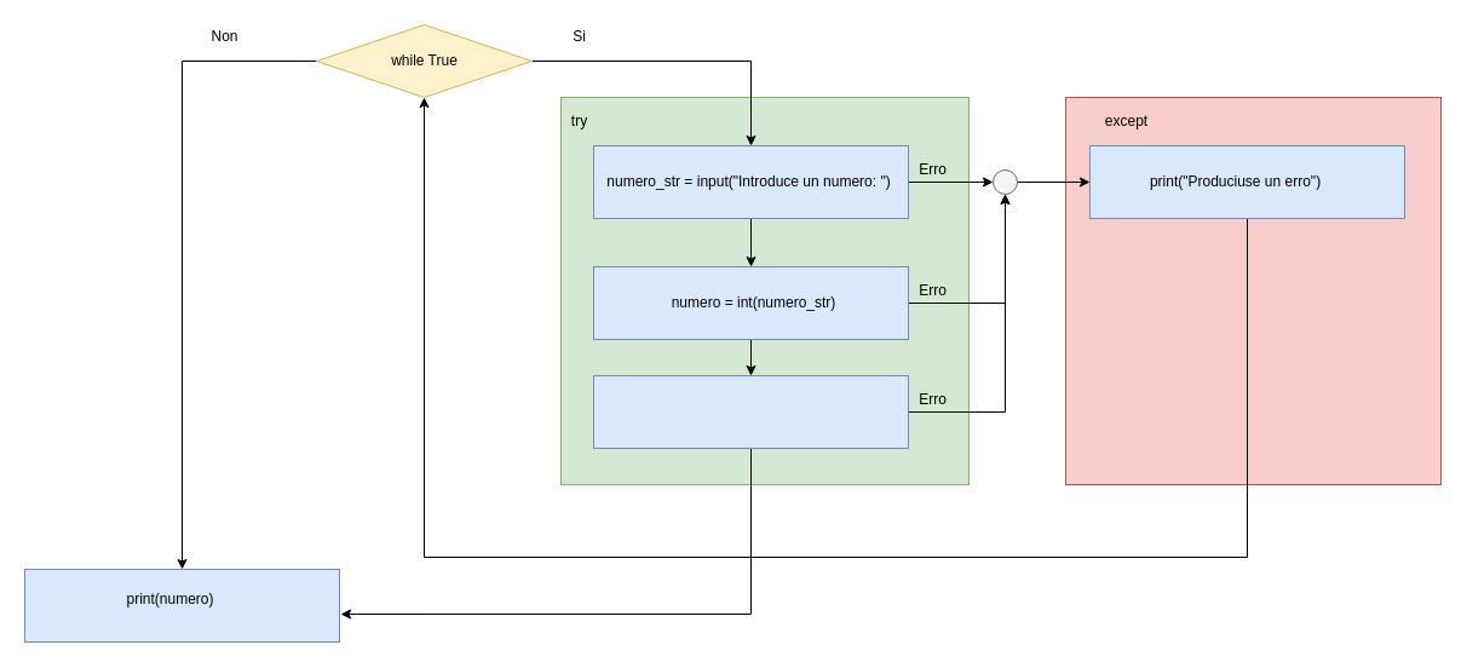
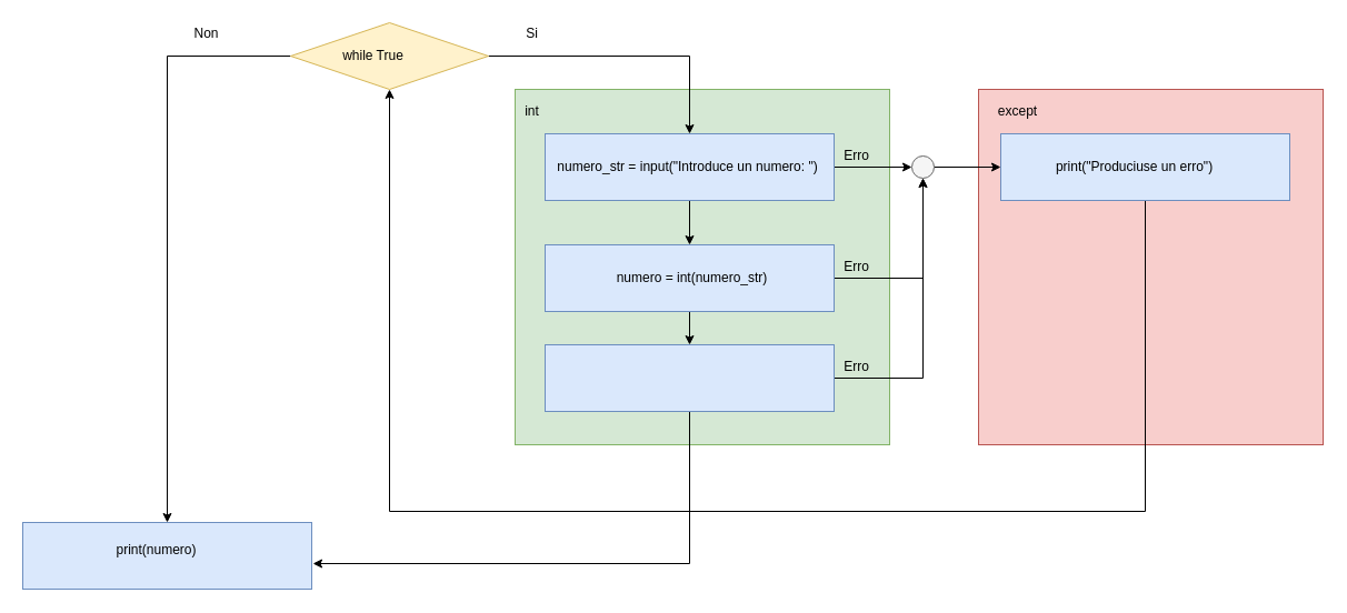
  <mxCell id="0" />
  <mxCell id="1" parent="0" />
  <mxCell id="2" value="" style="rounded=0;whiteSpace=wrap;html=1;fillColor=#dae8fc;strokeColor=#6c8ebf;" vertex="1" parent="1"><mxGeometry x="20" y="470" width="260" height="60" as="geometry" /></mxCell>
  <mxCell id="3" value="" style="rounded=0;whiteSpace=wrap;html=1;fillColor=#d5e8d4;strokeColor=#82b366;" vertex="1" parent="1"><mxGeometry x="463" y="80" width="337" height="320" as="geometry" /></mxCell>
  <mxCell id="4" style="edgeStyle=orthogonalEdgeStyle;rounded=0;orthogonalLoop=1;jettySize=auto;html=1;entryX=0.5;entryY=1;entryDx=0;entryDy=0;" edge="1" parent="1" source="6" target="29"><mxGeometry relative="1" as="geometry" /></mxCell>
  <mxCell id="5" style="edgeStyle=orthogonalEdgeStyle;rounded=0;orthogonalLoop=1;jettySize=auto;html=1;entryX=1.004;entryY=0.617;entryDx=0;entryDy=0;entryPerimeter=0;" edge="1" parent="1" source="6" target="2"><mxGeometry relative="1" as="geometry"><Array as="points"><mxPoint x="620" y="507" /></Array></mxGeometry></mxCell>
  <mxCell id="6" value="" style="rounded=0;whiteSpace=wrap;html=1;fillColor=#dae8fc;strokeColor=#6c8ebf;" vertex="1" parent="1"><mxGeometry x="490" y="310" width="260" height="60" as="geometry" /></mxCell>
  <mxCell id="7" style="edgeStyle=orthogonalEdgeStyle;rounded=0;orthogonalLoop=1;jettySize=auto;html=1;entryX=0.5;entryY=0;entryDx=0;entryDy=0;" edge="1" parent="1" source="9" target="6"><mxGeometry relative="1" as="geometry" /></mxCell>
  <mxCell id="8" style="edgeStyle=orthogonalEdgeStyle;rounded=0;orthogonalLoop=1;jettySize=auto;html=1;entryX=0.5;entryY=1;entryDx=0;entryDy=0;" edge="1" parent="1" source="9" target="29"><mxGeometry relative="1" as="geometry" /></mxCell>
  <mxCell id="9" value="" style="rounded=0;whiteSpace=wrap;html=1;fillColor=#dae8fc;strokeColor=#6c8ebf;" vertex="1" parent="1"><mxGeometry x="490" y="220" width="260" height="60" as="geometry" /></mxCell>
  <mxCell id="10" style="edgeStyle=orthogonalEdgeStyle;rounded=0;orthogonalLoop=1;jettySize=auto;html=1;" edge="1" parent="1" source="12" target="16"><mxGeometry relative="1" as="geometry" /></mxCell>
  <mxCell id="11" style="edgeStyle=orthogonalEdgeStyle;rounded=0;orthogonalLoop=1;jettySize=auto;html=1;" edge="1" parent="1" source="12" target="2"><mxGeometry relative="1" as="geometry"><Array as="points"><mxPoint x="150" y="50" /></Array></mxGeometry></mxCell>
  <mxCell id="12" value="" style="rhombus;whiteSpace=wrap;html=1;fillColor=#fff2cc;strokeColor=#d6b656;" vertex="1" parent="1"><mxGeometry x="261" y="20" width="178" height="60" as="geometry" /></mxCell>
- <mxCell id="13" value="while True" style="text;html=1;resizable=0;autosize=1;align=center;verticalAlign=middle;points=[];fillColor=none;strokeColor=none;rounded=0;" vertex="1" parent="1"><mxGeometry x="315" y="40" width="70" height="20" as="geometry" /></mxCell>
+ <mxCell id="13" value="while True" style="text;html=1;resizable=0;autosize=1;align=center;verticalAlign=middle;points=[];fillColor=none;strokeColor=none;rounded=0;" vertex="1" parent="1"><mxGeometry x="300" y="40" width="70" height="20" as="geometry" /></mxCell>
  <mxCell id="14" style="edgeStyle=orthogonalEdgeStyle;rounded=0;orthogonalLoop=1;jettySize=auto;html=1;" edge="1" parent="1" source="16" target="9"><mxGeometry relative="1" as="geometry" /></mxCell>
  <mxCell id="15" style="edgeStyle=orthogonalEdgeStyle;rounded=0;orthogonalLoop=1;jettySize=auto;html=1;entryX=0;entryY=0.5;entryDx=0;entryDy=0;" edge="1" parent="1" source="16" target="29"><mxGeometry relative="1" as="geometry" /></mxCell>
  <mxCell id="16" value="" style="rounded=0;whiteSpace=wrap;html=1;fillColor=#dae8fc;strokeColor=#6c8ebf;" vertex="1" parent="1"><mxGeometry x="490" y="120" width="260" height="60" as="geometry" /></mxCell>
  <mxCell id="17" value="&lt;div&gt;numero_str = input(&quot;Introduce un numero: &quot;)&lt;/div&gt;" style="text;html=1;resizable=0;autosize=1;align=center;verticalAlign=middle;points=[];fillColor=none;strokeColor=none;rounded=0;" vertex="1" parent="1"><mxGeometry x="493" y="140" width="250" height="20" as="geometry" /></mxCell>
  <mxCell id="18" value="&lt;div&gt;numero = int(numero_str)&lt;/div&gt;" style="text;html=1;resizable=0;autosize=1;align=center;verticalAlign=middle;points=[];fillColor=none;strokeColor=none;rounded=0;" vertex="1" parent="1"><mxGeometry x="546.5" y="240" width="150" height="20" as="geometry" /></mxCell>
  <mxCell id="19" value="print(numero)" style="text;html=1;resizable=0;autosize=1;align=center;verticalAlign=middle;points=[];fillColor=none;strokeColor=none;rounded=0;" vertex="1" parent="1"><mxGeometry x="95" y="485" width="90" height="20" as="geometry" /></mxCell>
  <mxCell id="20" value="Si" style="text;html=1;resizable=0;autosize=1;align=center;verticalAlign=middle;points=[];fillColor=none;strokeColor=none;rounded=0;" vertex="1" parent="1"><mxGeometry x="463" y="20" width="30" height="20" as="geometry" /></mxCell>
  <mxCell id="21" value="Non" style="text;html=1;resizable=0;autosize=1;align=center;verticalAlign=middle;points=[];fillColor=none;strokeColor=none;rounded=0;" vertex="1" parent="1"><mxGeometry x="165" y="20" width="40" height="20" as="geometry" /></mxCell>
- <mxCell id="22" value="try" style="text;html=1;resizable=0;autosize=1;align=center;verticalAlign=middle;points=[];fillColor=none;strokeColor=none;rounded=0;" vertex="1" parent="1"><mxGeometry x="463" y="90" width="30" height="20" as="geometry" /></mxCell>
+ <mxCell id="22" value="int" style="text;html=1;resizable=0;autosize=1;align=center;verticalAlign=middle;points=[];fillColor=none;strokeColor=none;rounded=0;" vertex="1" parent="1"><mxGeometry x="463" y="90" width="30" height="20" as="geometry" /></mxCell>
  <mxCell id="23" value="" style="rounded=0;whiteSpace=wrap;html=1;fillColor=#f8cecc;strokeColor=#b85450;" vertex="1" parent="1"><mxGeometry x="880" y="80" width="310" height="320" as="geometry" /></mxCell>
- <mxCell id="24" value="except" style="text;html=1;resizable=0;autosize=1;align=center;verticalAlign=middle;points=[];fillColor=none;strokeColor=none;rounded=0;" vertex="1" parent="1"><mxGeometry x="905" y="90" width="50" height="20" as="geometry" /></mxCell>
+ <mxCell id="24" value="except" style="text;html=1;resizable=0;autosize=1;align=center;verticalAlign=middle;points=[];fillColor=none;strokeColor=none;rounded=0;" vertex="1" parent="1"><mxGeometry x="890" y="90" width="50" height="20" as="geometry" /></mxCell>
  <mxCell id="25" style="edgeStyle=orthogonalEdgeStyle;rounded=0;orthogonalLoop=1;jettySize=auto;html=1;entryX=0.5;entryY=1;entryDx=0;entryDy=0;" edge="1" parent="1" source="26" target="12"><mxGeometry relative="1" as="geometry"><Array as="points"><mxPoint x="1030" y="460" /><mxPoint x="350" y="460" /></Array></mxGeometry></mxCell>
  <mxCell id="26" value="" style="rounded=0;whiteSpace=wrap;html=1;fillColor=#dae8fc;strokeColor=#6c8ebf;" vertex="1" parent="1"><mxGeometry x="900" y="120" width="260" height="60" as="geometry" /></mxCell>
  <mxCell id="27" value="print(&quot;Produciuse un erro&quot;)" style="text;html=1;resizable=0;autosize=1;align=center;verticalAlign=middle;points=[];fillColor=none;strokeColor=none;rounded=0;" vertex="1" parent="1"><mxGeometry x="940" y="140" width="160" height="20" as="geometry" /></mxCell>
  <mxCell id="28" style="edgeStyle=orthogonalEdgeStyle;rounded=0;orthogonalLoop=1;jettySize=auto;html=1;entryX=0;entryY=0.5;entryDx=0;entryDy=0;" edge="1" parent="1" source="29" target="26"><mxGeometry relative="1" as="geometry" /></mxCell>
  <mxCell id="29" value="" style="ellipse;whiteSpace=wrap;html=1;aspect=fixed;fillColor=#f5f5f5;strokeColor=#666666;fontColor=#333333;" vertex="1" parent="1"><mxGeometry x="820" y="140" width="20" height="20" as="geometry" /></mxCell>
  <mxCell id="30" value="Erro" style="text;html=1;resizable=0;autosize=1;align=center;verticalAlign=middle;points=[];fillColor=none;strokeColor=none;rounded=0;" vertex="1" parent="1"><mxGeometry x="750" y="130" width="40" height="20" as="geometry" /></mxCell>
  <mxCell id="31" value="Erro" style="text;html=1;resizable=0;autosize=1;align=center;verticalAlign=middle;points=[];fillColor=none;strokeColor=none;rounded=0;" vertex="1" parent="1"><mxGeometry x="750" y="230" width="40" height="20" as="geometry" /></mxCell>
  <mxCell id="32" value="Erro" style="text;html=1;resizable=0;autosize=1;align=center;verticalAlign=middle;points=[];fillColor=none;strokeColor=none;rounded=0;" vertex="1" parent="1"><mxGeometry x="750" y="320" width="40" height="20" as="geometry" /></mxCell>
